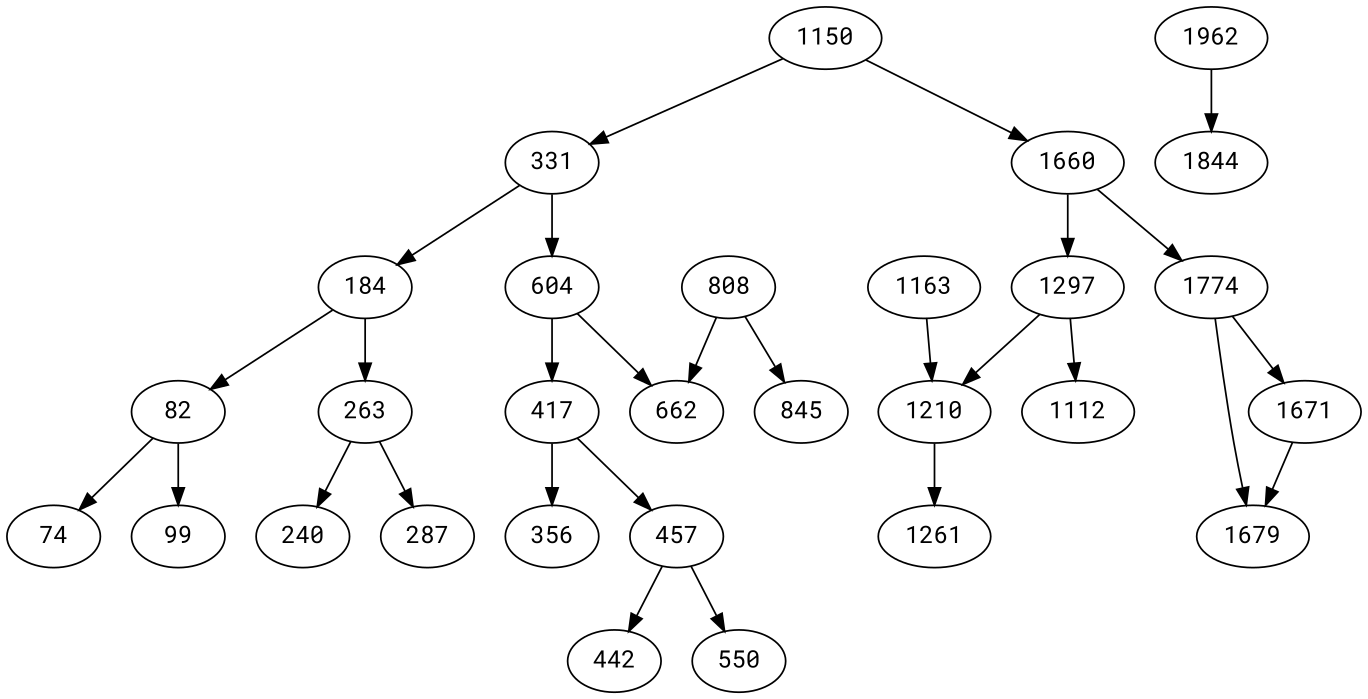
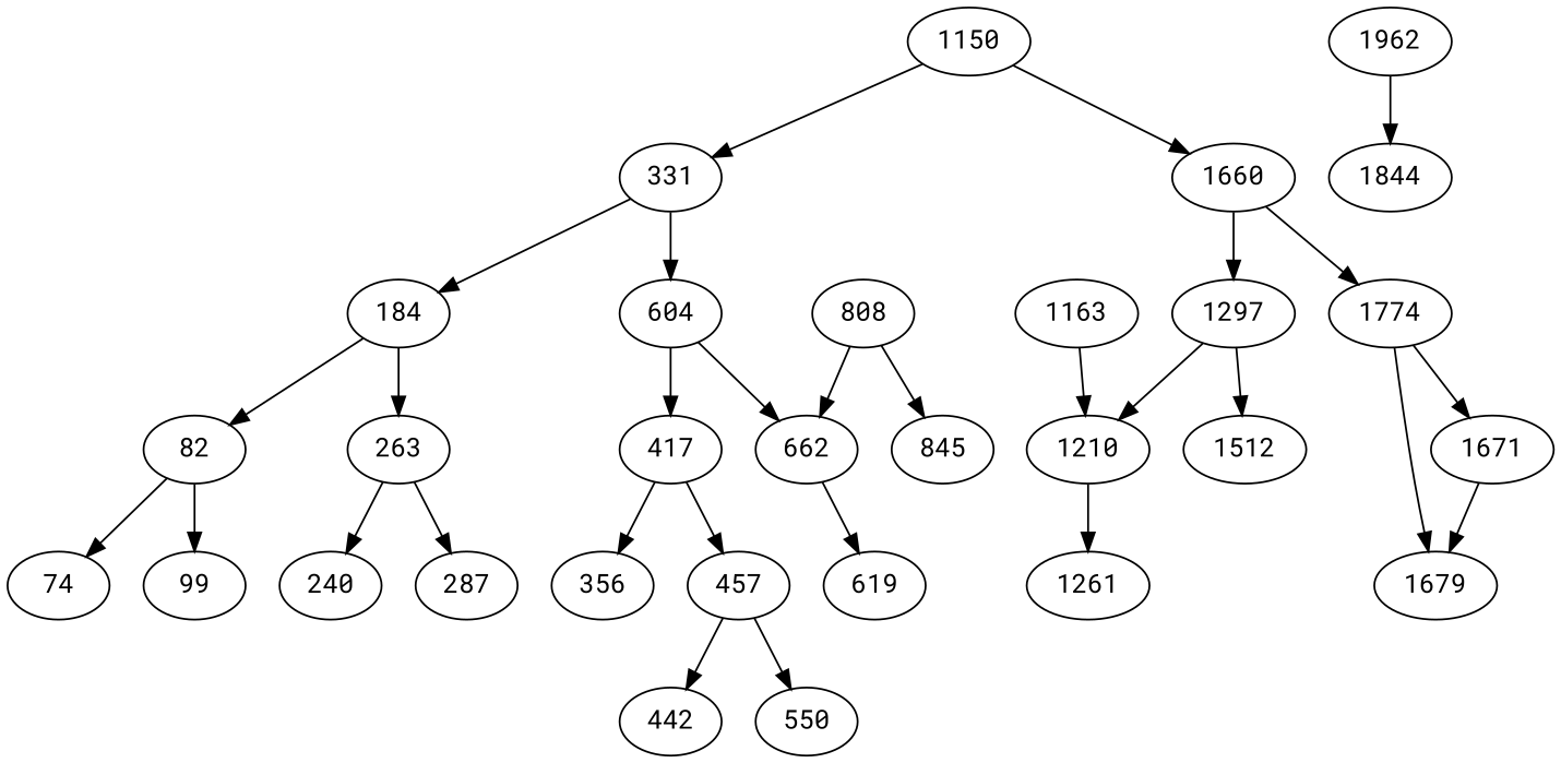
  digraph {
    fontname="Roboto Mono"
    node [fontname="Roboto Mono"]
    edge [fontname="Roboto Mono"]
    1150
    331
    1660
    184
    604
    1297
    1774
    82
    263
    417
    662
    1210
-   1512 [label=1112]
+   1512
    1671
    1679
    74
    99
    240
    287
    356
    457
    808
    845
    442
    550
+   619
    1261
    1962
    1844
    1163
    1150 -> 331
    1150 -> 1660
    331 -> 184
    331 -> 604
    1660 -> 1297
    1660 -> 1774
    184 -> 82
    184 -> 263
    604 -> 417
    604 -> 662
    1297 -> 1210
    1297 -> 1512
    1774 -> 1671
    1774 -> 1679
    82 -> 74
    82 -> 99
    263 -> 240
    263 -> 287
    417 -> 356
    417 -> 457
+   662 -> 619
    1210 -> 1261
    1671 -> 1679
    457 -> 442
    457 -> 550
    808 -> 662
    808 -> 845
    1962 -> 1844
    1163 -> 1210
  }
